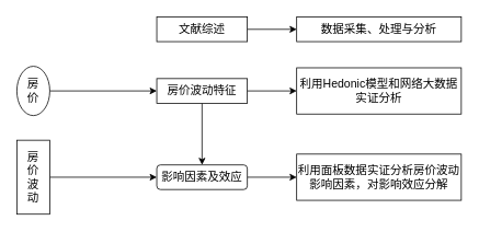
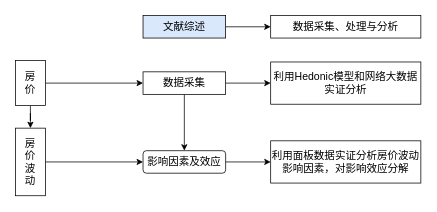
  <mxCell id="0" />
  <mxCell id="1" parent="0" />
  <mxCell id="2" value="" style="edgeStyle=orthogonalEdgeStyle;rounded=0;orthogonalLoop=1;jettySize=auto;html=1;" edge="1" parent="1" source="3" target="4"><mxGeometry relative="1" as="geometry" /></mxCell>
- <mxCell id="3" value="&lt;font style=&quot;font-size: 14px&quot;&gt;文献综述&lt;/font&gt;" style="rounded=0;whiteSpace=wrap;html=1;" vertex="1" parent="1"><mxGeometry x="190" y="20" width="110" height="30" as="geometry" /></mxCell>
+ <mxCell id="3" value="&lt;font style=&quot;font-size: 14px&quot;&gt;文献综述&lt;/font&gt;" style="rounded=0;whiteSpace=wrap;html=1;fillColor=#dae8fc;" vertex="1" parent="1"><mxGeometry x="190" y="20" width="110" height="30" as="geometry" /></mxCell>
  <mxCell id="4" value="&lt;font style=&quot;font-size: 14px&quot;&gt;数据采集、处理与分析&lt;/font&gt;" style="rounded=0;whiteSpace=wrap;html=1;" vertex="1" parent="1"><mxGeometry x="360" y="20" width="200" height="30" as="geometry" /></mxCell>
+ <mxCell id="5" value="" style="edgeStyle=orthogonalEdgeStyle;rounded=0;orthogonalLoop=1;jettySize=auto;html=1;" edge="1" parent="1" source="7" target="9"><mxGeometry relative="1" as="geometry" /></mxCell>
  <mxCell id="6" style="edgeStyle=orthogonalEdgeStyle;rounded=0;orthogonalLoop=1;jettySize=auto;html=1;entryX=0;entryY=0.5;entryDx=0;entryDy=0;" edge="1" parent="1" source="7" target="12"><mxGeometry relative="1" as="geometry" /></mxCell>
- <mxCell id="7" value="&lt;font style=&quot;font-size: 14px&quot;&gt;房&lt;br&gt;价&lt;/font&gt;" style="ellipse;whiteSpace=wrap;html=1;" vertex="1" parent="1"><mxGeometry x="20" y="80" width="40" height="60" as="geometry" /></mxCell>
+ <mxCell id="7" value="&lt;font style=&quot;font-size: 14px&quot;&gt;房&lt;br&gt;价&lt;/font&gt;" style="rounded=0;whiteSpace=wrap;html=1;" vertex="1" parent="1"><mxGeometry x="20" y="80" width="40" height="60" as="geometry" /></mxCell>
  <mxCell id="8" style="edgeStyle=orthogonalEdgeStyle;rounded=0;orthogonalLoop=1;jettySize=auto;html=1;entryX=0;entryY=0.5;entryDx=0;entryDy=0;" edge="1" parent="1" source="9" target="15"><mxGeometry relative="1" as="geometry" /></mxCell>
  <mxCell id="9" value="&lt;font style=&quot;font-size: 14px&quot;&gt;房&lt;br&gt;价&lt;br&gt;波&lt;br&gt;动&lt;br&gt;&lt;/font&gt;" style="rounded=0;whiteSpace=wrap;html=1;" vertex="1" parent="1"><mxGeometry x="20" y="170" width="40" height="90" as="geometry" /></mxCell>
  <mxCell id="10" style="edgeStyle=orthogonalEdgeStyle;rounded=0;orthogonalLoop=1;jettySize=auto;html=1;entryX=0;entryY=0.5;entryDx=0;entryDy=0;" edge="1" parent="1" source="12" target="13"><mxGeometry relative="1" as="geometry" /></mxCell>
  <mxCell id="11" value="" style="edgeStyle=orthogonalEdgeStyle;rounded=0;orthogonalLoop=1;jettySize=auto;html=1;" edge="1" parent="1" source="12" target="15"><mxGeometry relative="1" as="geometry" /></mxCell>
- <mxCell id="12" value="&lt;font style=&quot;font-size: 14px&quot;&gt;房价波动特征&lt;/font&gt;" style="rounded=0;whiteSpace=wrap;html=1;" vertex="1" parent="1"><mxGeometry x="190" y="95" width="110" height="30" as="geometry" /></mxCell>
+ <mxCell id="12" value="&lt;font style=&quot;font-size: 14px&quot;&gt;数据采集&lt;/font&gt;" style="rounded=0;whiteSpace=wrap;html=1;" vertex="1" parent="1"><mxGeometry x="190" y="95" width="110" height="30" as="geometry" /></mxCell>
  <mxCell id="13" value="&lt;font style=&quot;font-size: 14px&quot;&gt;利用Hedonic模型和网络大数据实证分析&lt;/font&gt;" style="rounded=0;whiteSpace=wrap;html=1;" vertex="1" parent="1"><mxGeometry x="360" y="81.88" width="200" height="56.25" as="geometry" /></mxCell>
  <mxCell id="14" style="edgeStyle=orthogonalEdgeStyle;rounded=0;orthogonalLoop=1;jettySize=auto;html=1;entryX=0;entryY=0.5;entryDx=0;entryDy=0;" edge="1" parent="1" source="15" target="16"><mxGeometry relative="1" as="geometry" /></mxCell>
  <mxCell id="15" value="&lt;font style=&quot;font-size: 14px&quot;&gt;影响因素及效应&lt;/font&gt;" style="whiteSpace=wrap;html=1;rounded=1;" vertex="1" parent="1"><mxGeometry x="190" y="200.01" width="110" height="30" as="geometry" /></mxCell>
  <mxCell id="16" value="&lt;font style=&quot;font-size: 14px&quot;&gt;利用面板数据实证分析房价波动影响因素，对影响效应分解&lt;/font&gt;" style="rounded=0;whiteSpace=wrap;html=1;" vertex="1" parent="1"><mxGeometry x="360" y="186.88" width="200" height="56.25" as="geometry" /></mxCell>
